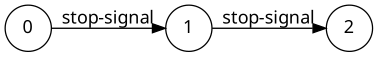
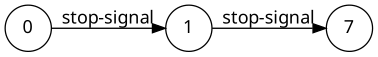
  digraph {
    fontname="Noto Sans"
    rankdir=LR
    ranksep=0
    node [color=black fillcolor=white fixedsize=true fontname="Noto Sans" shape=circle style=filled]
    edge [fontname="Noto Sans"]
    0 [width=0.5]
    1 [width=0.5]
-   2 [width=0.5]
+   2 [width=0.5 label=7]
    0 -> 1 [label="stop-signal"]
    1 -> 2 [label="stop-signal"]
  }
